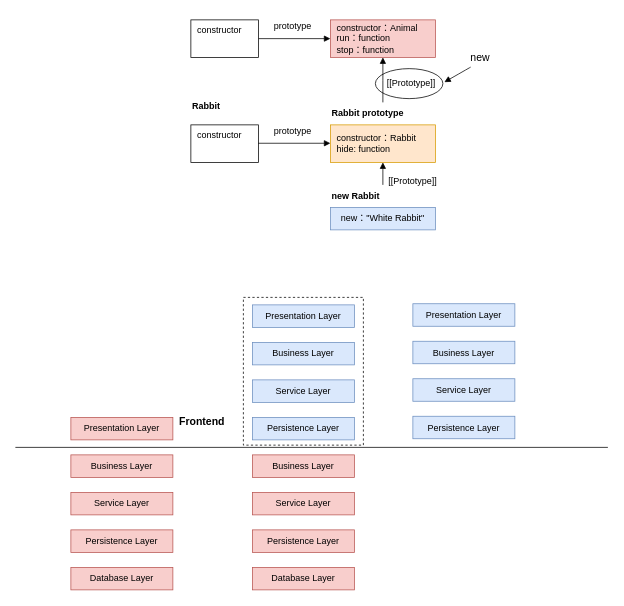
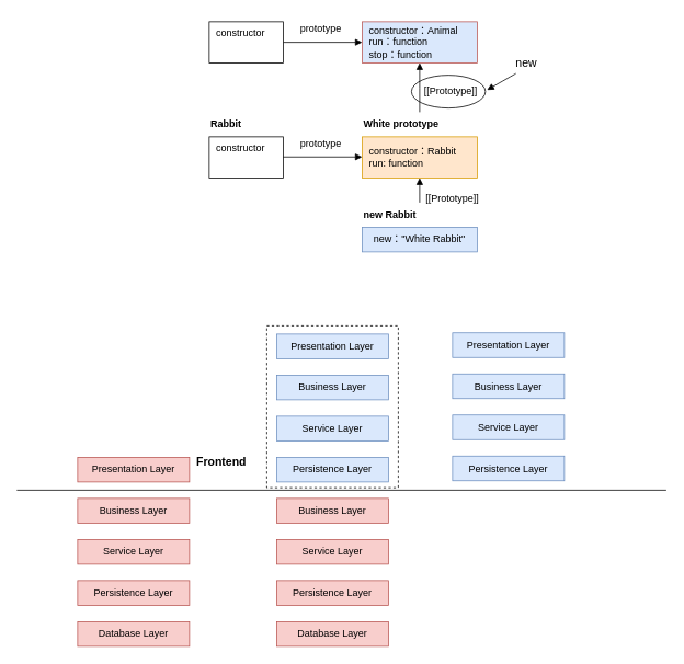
  <mxCell id="0" />
  <mxCell id="1" parent="0" />
  <mxCell id="2" value="" style="rounded=0;whiteSpace=wrap;html=1;dashed=1;" vertex="1" parent="1"><mxGeometry x="324" y="396" width="160" height="197" as="geometry" /></mxCell>
  <mxCell id="3" value="" style="ellipse;whiteSpace=wrap;html=1;" vertex="1" parent="1"><mxGeometry x="500" y="91" width="90" height="40" as="geometry" /></mxCell>
  <mxCell id="4" value="new：&quot;White Rabbit&quot;" style="rounded=0;whiteSpace=wrap;html=1;fillColor=#dae8fc;strokeColor=#6c8ebf;" vertex="1" parent="1"><mxGeometry x="440" y="276" width="140" height="30" as="geometry" /></mxCell>
- <mxCell id="5" value="&amp;nbsp; constructor：Rabbit&lt;br&gt;&amp;nbsp; hide: function" style="rounded=0;whiteSpace=wrap;html=1;align=left;fillColor=#ffe6cc;strokeColor=#d79b00;" vertex="1" parent="1"><mxGeometry x="440" y="166" width="140" height="50" as="geometry" /></mxCell>
- <mxCell id="6" value="&amp;nbsp; constructor：Animal&lt;br&gt;&amp;nbsp; run：function&lt;br&gt;&amp;nbsp; stop：function" style="rounded=0;whiteSpace=wrap;html=1;align=left;fillColor=#f8cecc;strokeColor=#b85450;" vertex="1" parent="1"><mxGeometry x="440" y="26" width="140" height="50" as="geometry" /></mxCell>
+ <mxCell id="5" value="&amp;nbsp; constructor：Rabbit&lt;br&gt;&amp;nbsp; run: function" style="rounded=0;whiteSpace=wrap;html=1;align=left;fillColor=#ffe6cc;strokeColor=#d79b00;" vertex="1" parent="1"><mxGeometry x="440" y="166" width="140" height="50" as="geometry" /></mxCell>
+ <mxCell id="6" value="&amp;nbsp; constructor：Animal&lt;br&gt;&amp;nbsp; run：function&lt;br&gt;&amp;nbsp; stop：function" style="rounded=0;whiteSpace=wrap;html=1;align=left;fillColor=#dae8fc;strokeColor=#b85450;" vertex="1" parent="1"><mxGeometry x="440" y="26" width="140" height="50" as="geometry" /></mxCell>
  <mxCell id="7" value="" style="edgeStyle=orthogonalEdgeStyle;rounded=0;orthogonalLoop=1;jettySize=auto;html=1;endArrow=block;endFill=1;" edge="1" parent="1" source="8"><mxGeometry relative="1" as="geometry"><mxPoint x="510" y="76" as="targetPoint" /></mxGeometry></mxCell>
- <mxCell id="8" value="Rabbit prototype" style="text;html=1;align=left;verticalAlign=middle;whiteSpace=wrap;rounded=0;fontStyle=1;" vertex="1" parent="1"><mxGeometry x="440" y="136" width="140" height="30" as="geometry" /></mxCell>
+ <mxCell id="8" value="White prototype" style="text;html=1;align=left;verticalAlign=middle;whiteSpace=wrap;rounded=0;fontStyle=1;" vertex="1" parent="1"><mxGeometry x="440" y="136" width="140" height="30" as="geometry" /></mxCell>
  <mxCell id="9" value="" style="edgeStyle=orthogonalEdgeStyle;rounded=0;orthogonalLoop=1;jettySize=auto;html=1;endArrow=block;endFill=1;" edge="1" parent="1" source="10"><mxGeometry relative="1" as="geometry"><mxPoint x="510" y="216" as="targetPoint" /></mxGeometry></mxCell>
  <mxCell id="10" value="new Rabbit" style="text;html=1;align=left;verticalAlign=middle;whiteSpace=wrap;rounded=0;fontStyle=1;" vertex="1" parent="1"><mxGeometry x="440" y="246" width="140" height="30" as="geometry" /></mxCell>
  <mxCell id="11" value="&amp;nbsp; constructor" style="rounded=0;whiteSpace=wrap;html=1;verticalAlign=top;align=left;" vertex="1" parent="1"><mxGeometry x="254" y="166" width="90" height="50" as="geometry" /></mxCell>
  <mxCell id="12" value="" style="edgeStyle=orthogonalEdgeStyle;rounded=0;orthogonalLoop=1;jettySize=auto;html=1;entryX=0;entryY=0.5;entryDx=0;entryDy=0;endArrow=block;endFill=1;" edge="1" parent="1" source="13" target="6"><mxGeometry relative="1" as="geometry"><mxPoint x="380" y="51" as="targetPoint" /></mxGeometry></mxCell>
  <mxCell id="13" value="&amp;nbsp; constructor" style="rounded=0;whiteSpace=wrap;html=1;verticalAlign=top;align=left;" vertex="1" parent="1"><mxGeometry x="254" y="26" width="90" height="50" as="geometry" /></mxCell>
- <mxCell id="14" value="Rabbit" style="text;html=1;align=left;verticalAlign=middle;whiteSpace=wrap;rounded=0;fontStyle=1;" vertex="1" parent="1"><mxGeometry x="254" y="126" width="90" height="30" as="geometry" /></mxCell>
+ <mxCell id="14" value="Rabbit" style="text;html=1;align=left;verticalAlign=middle;whiteSpace=wrap;rounded=0;fontStyle=1;" vertex="1" parent="1"><mxGeometry x="254" y="136" width="90" height="30" as="geometry" /></mxCell>
  <mxCell id="15" value="" style="edgeStyle=orthogonalEdgeStyle;rounded=0;orthogonalLoop=1;jettySize=auto;html=1;entryX=0;entryY=0.5;entryDx=0;entryDy=0;endArrow=block;endFill=1;" edge="1" parent="1"><mxGeometry relative="1" as="geometry"><mxPoint x="344" y="190.5" as="sourcePoint" /><mxPoint x="440" y="190.5" as="targetPoint" /></mxGeometry></mxCell>
  <mxCell id="16" value="[[Prototype]]" style="text;html=1;align=center;verticalAlign=middle;whiteSpace=wrap;rounded=0;" vertex="1" parent="1"><mxGeometry x="510" y="226" width="80" height="30" as="geometry" /></mxCell>
  <mxCell id="17" value="[[Prototype]]" style="text;html=1;align=center;verticalAlign=middle;whiteSpace=wrap;rounded=0;" vertex="1" parent="1"><mxGeometry x="508" y="96" width="80" height="30" as="geometry" /></mxCell>
  <mxCell id="18" value="new" style="text;html=1;align=center;verticalAlign=middle;whiteSpace=wrap;rounded=0;fontSize=14;" vertex="1" parent="1"><mxGeometry x="610" y="61" width="60" height="30" as="geometry" /></mxCell>
  <mxCell id="19" value="" style="curved=1;endArrow=block;html=1;rounded=0;entryX=1;entryY=0.5;entryDx=0;entryDy=0;exitX=0.25;exitY=1;exitDx=0;exitDy=0;endFill=1;" edge="1" parent="1"><mxGeometry width="50" height="50" relative="1" as="geometry"><mxPoint x="627" y="89" as="sourcePoint" /><mxPoint x="592" y="109" as="targetPoint" /><Array as="points" /></mxGeometry></mxCell>
  <mxCell id="20" value="prototype" style="text;html=1;align=center;verticalAlign=middle;whiteSpace=wrap;rounded=0;fontSize=12;" vertex="1" parent="1"><mxGeometry x="360" y="20" width="60" height="30" as="geometry" /></mxCell>
  <mxCell id="21" value="prototype" style="text;html=1;align=center;verticalAlign=middle;whiteSpace=wrap;rounded=0;fontSize=12;" vertex="1" parent="1"><mxGeometry x="360" y="160" width="60" height="30" as="geometry" /></mxCell>
  <mxCell id="22" value="Presentation Layer" style="rounded=0;whiteSpace=wrap;html=1;hachureGap=4;fontFamily=Helvetica;fillColor=#f8cecc;strokeColor=#b85450;" vertex="1" parent="1"><mxGeometry x="94" y="556" width="136" height="30" as="geometry" /></mxCell>
  <mxCell id="23" value="Business Layer" style="rounded=0;whiteSpace=wrap;html=1;hachureGap=4;fontFamily=Helvetica;fillColor=#f8cecc;strokeColor=#b85450;" vertex="1" parent="1"><mxGeometry x="94" y="606" width="136" height="30" as="geometry" /></mxCell>
  <mxCell id="24" value="Service Layer" style="rounded=0;whiteSpace=wrap;html=1;hachureGap=4;fontFamily=Helvetica;fillColor=#f8cecc;strokeColor=#b85450;" vertex="1" parent="1"><mxGeometry x="94" y="656" width="136" height="30" as="geometry" /></mxCell>
  <mxCell id="25" value="Persistence Layer" style="rounded=0;whiteSpace=wrap;html=1;hachureGap=4;fontFamily=Helvetica;fillColor=#f8cecc;strokeColor=#b85450;" vertex="1" parent="1"><mxGeometry x="94" y="706" width="136" height="30" as="geometry" /></mxCell>
  <mxCell id="26" value="Database Layer" style="rounded=0;whiteSpace=wrap;html=1;hachureGap=4;fontFamily=Helvetica;fillColor=#f8cecc;strokeColor=#b85450;" vertex="1" parent="1"><mxGeometry x="94" y="756" width="136" height="30" as="geometry" /></mxCell>
  <mxCell id="27" value="" style="endArrow=none;html=1;rounded=0;" edge="1" parent="1"><mxGeometry width="50" height="50" relative="1" as="geometry"><mxPoint x="20" y="596" as="sourcePoint" /><mxPoint x="810" y="596" as="targetPoint" /></mxGeometry></mxCell>
  <mxCell id="28" value="Presentation Layer" style="rounded=0;whiteSpace=wrap;html=1;hachureGap=4;fontFamily=Helvetica;fillColor=#dae8fc;strokeColor=#6c8ebf;" vertex="1" parent="1"><mxGeometry x="336" y="406" width="136" height="30" as="geometry" /></mxCell>
  <mxCell id="29" value="Business Layer" style="rounded=0;whiteSpace=wrap;html=1;hachureGap=4;fontFamily=Helvetica;fillColor=#dae8fc;strokeColor=#6c8ebf;" vertex="1" parent="1"><mxGeometry x="336" y="456" width="136" height="30" as="geometry" /></mxCell>
  <mxCell id="30" value="Service Layer" style="rounded=0;whiteSpace=wrap;html=1;hachureGap=4;fontFamily=Helvetica;fillColor=#dae8fc;strokeColor=#6c8ebf;" vertex="1" parent="1"><mxGeometry x="336" y="506" width="136" height="30" as="geometry" /></mxCell>
  <mxCell id="31" value="Persistence Layer" style="rounded=0;whiteSpace=wrap;html=1;hachureGap=4;fontFamily=Helvetica;fillColor=#dae8fc;strokeColor=#6c8ebf;" vertex="1" parent="1"><mxGeometry x="336" y="556" width="136" height="30" as="geometry" /></mxCell>
  <mxCell id="32" value="Business Layer" style="rounded=0;whiteSpace=wrap;html=1;hachureGap=4;fontFamily=Helvetica;fillColor=#f8cecc;strokeColor=#b85450;" vertex="1" parent="1"><mxGeometry x="336" y="606" width="136" height="30" as="geometry" /></mxCell>
  <mxCell id="33" value="Service Layer" style="rounded=0;whiteSpace=wrap;html=1;hachureGap=4;fontFamily=Helvetica;fillColor=#f8cecc;strokeColor=#b85450;" vertex="1" parent="1"><mxGeometry x="336" y="656" width="136" height="30" as="geometry" /></mxCell>
  <mxCell id="34" value="Persistence Layer" style="rounded=0;whiteSpace=wrap;html=1;hachureGap=4;fontFamily=Helvetica;fillColor=#f8cecc;strokeColor=#b85450;" vertex="1" parent="1"><mxGeometry x="336" y="706" width="136" height="30" as="geometry" /></mxCell>
  <mxCell id="35" value="Database Layer" style="rounded=0;whiteSpace=wrap;html=1;hachureGap=4;fontFamily=Helvetica;fillColor=#f8cecc;strokeColor=#b85450;" vertex="1" parent="1"><mxGeometry x="336" y="756" width="136" height="30" as="geometry" /></mxCell>
  <mxCell id="36" value="Frontend" style="text;html=1;align=center;verticalAlign=middle;whiteSpace=wrap;rounded=0;fontStyle=1;fontSize=14;" vertex="1" parent="1"><mxGeometry x="239" y="546" width="60" height="30" as="geometry" /></mxCell>
  <mxCell id="37" value="Presentation Layer" style="rounded=0;whiteSpace=wrap;html=1;hachureGap=4;fontFamily=Helvetica;fillColor=#dae8fc;strokeColor=#6c8ebf;" vertex="1" parent="1"><mxGeometry x="550" y="404.5" width="136" height="30" as="geometry" /></mxCell>
  <mxCell id="38" value="Business Layer" style="rounded=0;whiteSpace=wrap;html=1;hachureGap=4;fontFamily=Helvetica;fillColor=#dae8fc;strokeColor=#6c8ebf;" vertex="1" parent="1"><mxGeometry x="550" y="454.5" width="136" height="30" as="geometry" /></mxCell>
  <mxCell id="39" value="Service Layer" style="rounded=0;whiteSpace=wrap;html=1;hachureGap=4;fontFamily=Helvetica;fillColor=#dae8fc;strokeColor=#6c8ebf;" vertex="1" parent="1"><mxGeometry x="550" y="504.5" width="136" height="30" as="geometry" /></mxCell>
  <mxCell id="40" value="Persistence Layer" style="rounded=0;whiteSpace=wrap;html=1;hachureGap=4;fontFamily=Helvetica;fillColor=#dae8fc;strokeColor=#6c8ebf;" vertex="1" parent="1"><mxGeometry x="550" y="554.5" width="136" height="30" as="geometry" /></mxCell>
